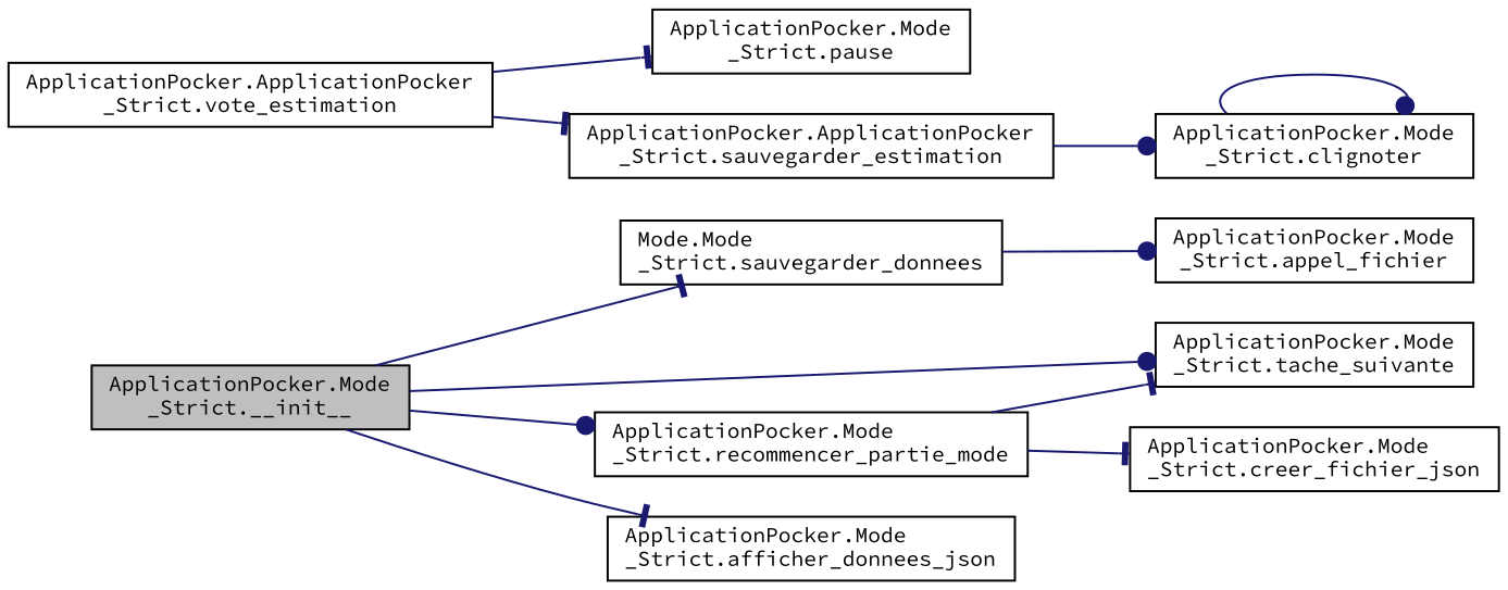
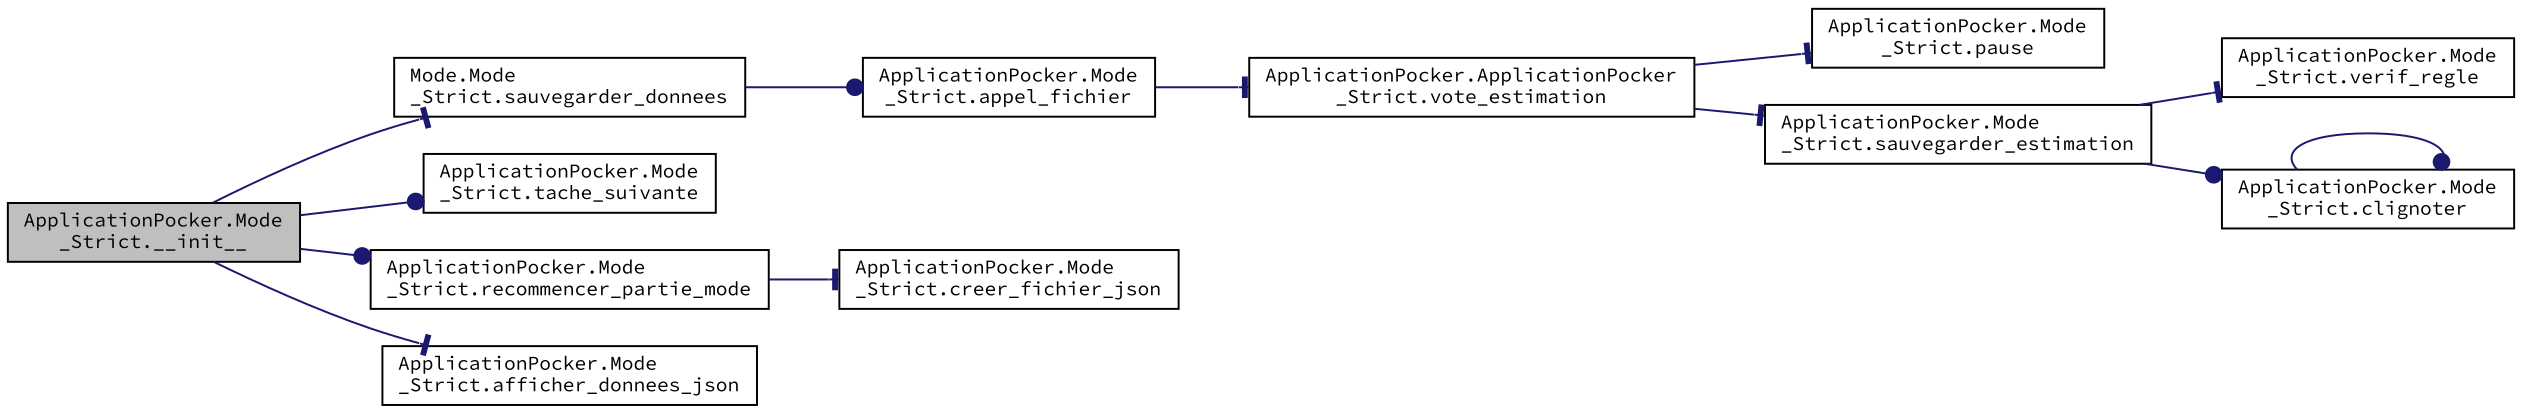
  digraph {
    fontname="Source Code Pro"
    rankdir=LR
    node [color=black fillcolor=white fontname="Source Code Pro" fontsize=10 shape=record style=filled]
    edge [arrowhead=tee color=midnightblue fontname="Source Code Pro" fontsize=10 labelfontname=Helvetica labelfontsize=10 style=solid]
    n1 [fillcolor=grey75 fontcolor=black height=0.2 label="ApplicationPocker.Mode\l_Strict.__init__" width=0.4]
    n2 [height=0.2 label="Mode.Mode\l_Strict.sauvegarder_donnees" width=0.4]
    n3 [height=0.2 label="ApplicationPocker.Mode\l_Strict.tache_suivante" width=0.4]
    n4 [height=0.2 label="ApplicationPocker.Mode\l_Strict.recommencer_partie_mode" width=0.4]
    n5 [height=0.2 label="ApplicationPocker.Mode\l_Strict.afficher_donnees_json" width=0.4]
    n6 [height=0.2 label="ApplicationPocker.Mode\l_Strict.creer_fichier_json" width=0.4]
    n7 [height=0.2 label="ApplicationPocker.Mode\l_Strict.appel_fichier" width=0.4]
    n8 [height=0.2 label="ApplicationPocker.ApplicationPocker\l_Strict.vote_estimation" width=0.4]
    n9 [height=0.2 label="ApplicationPocker.Mode\l_Strict.pause" width=0.4]
-   n10 [height=0.2 label="ApplicationPocker.ApplicationPocker\l_Strict.sauvegarder_estimation" width=0.4]
+   n10 [height=0.2 label="ApplicationPocker.Mode\l_Strict.sauvegarder_estimation" width=0.4]
+   n11 [height=0.2 label="ApplicationPocker.Mode\l_Strict.verif_regle" width=0.4]
    n12 [height=0.2 label="ApplicationPocker.Mode\l_Strict.clignoter" width=0.4]
    n1 -> n2
    n1 -> n3 [arrowhead=dot]
    n1 -> n4 [arrowhead=dot]
    n1 -> n5
    n2 -> n7 [arrowhead=dot]
-   n4 -> n3
    n4 -> n6
+   n7 -> n8
    n8 -> n9
    n8 -> n10
+   n10 -> n11
    n10 -> n12 [arrowhead=dot]
    n12 -> n12 [arrowhead=dot]
  }
